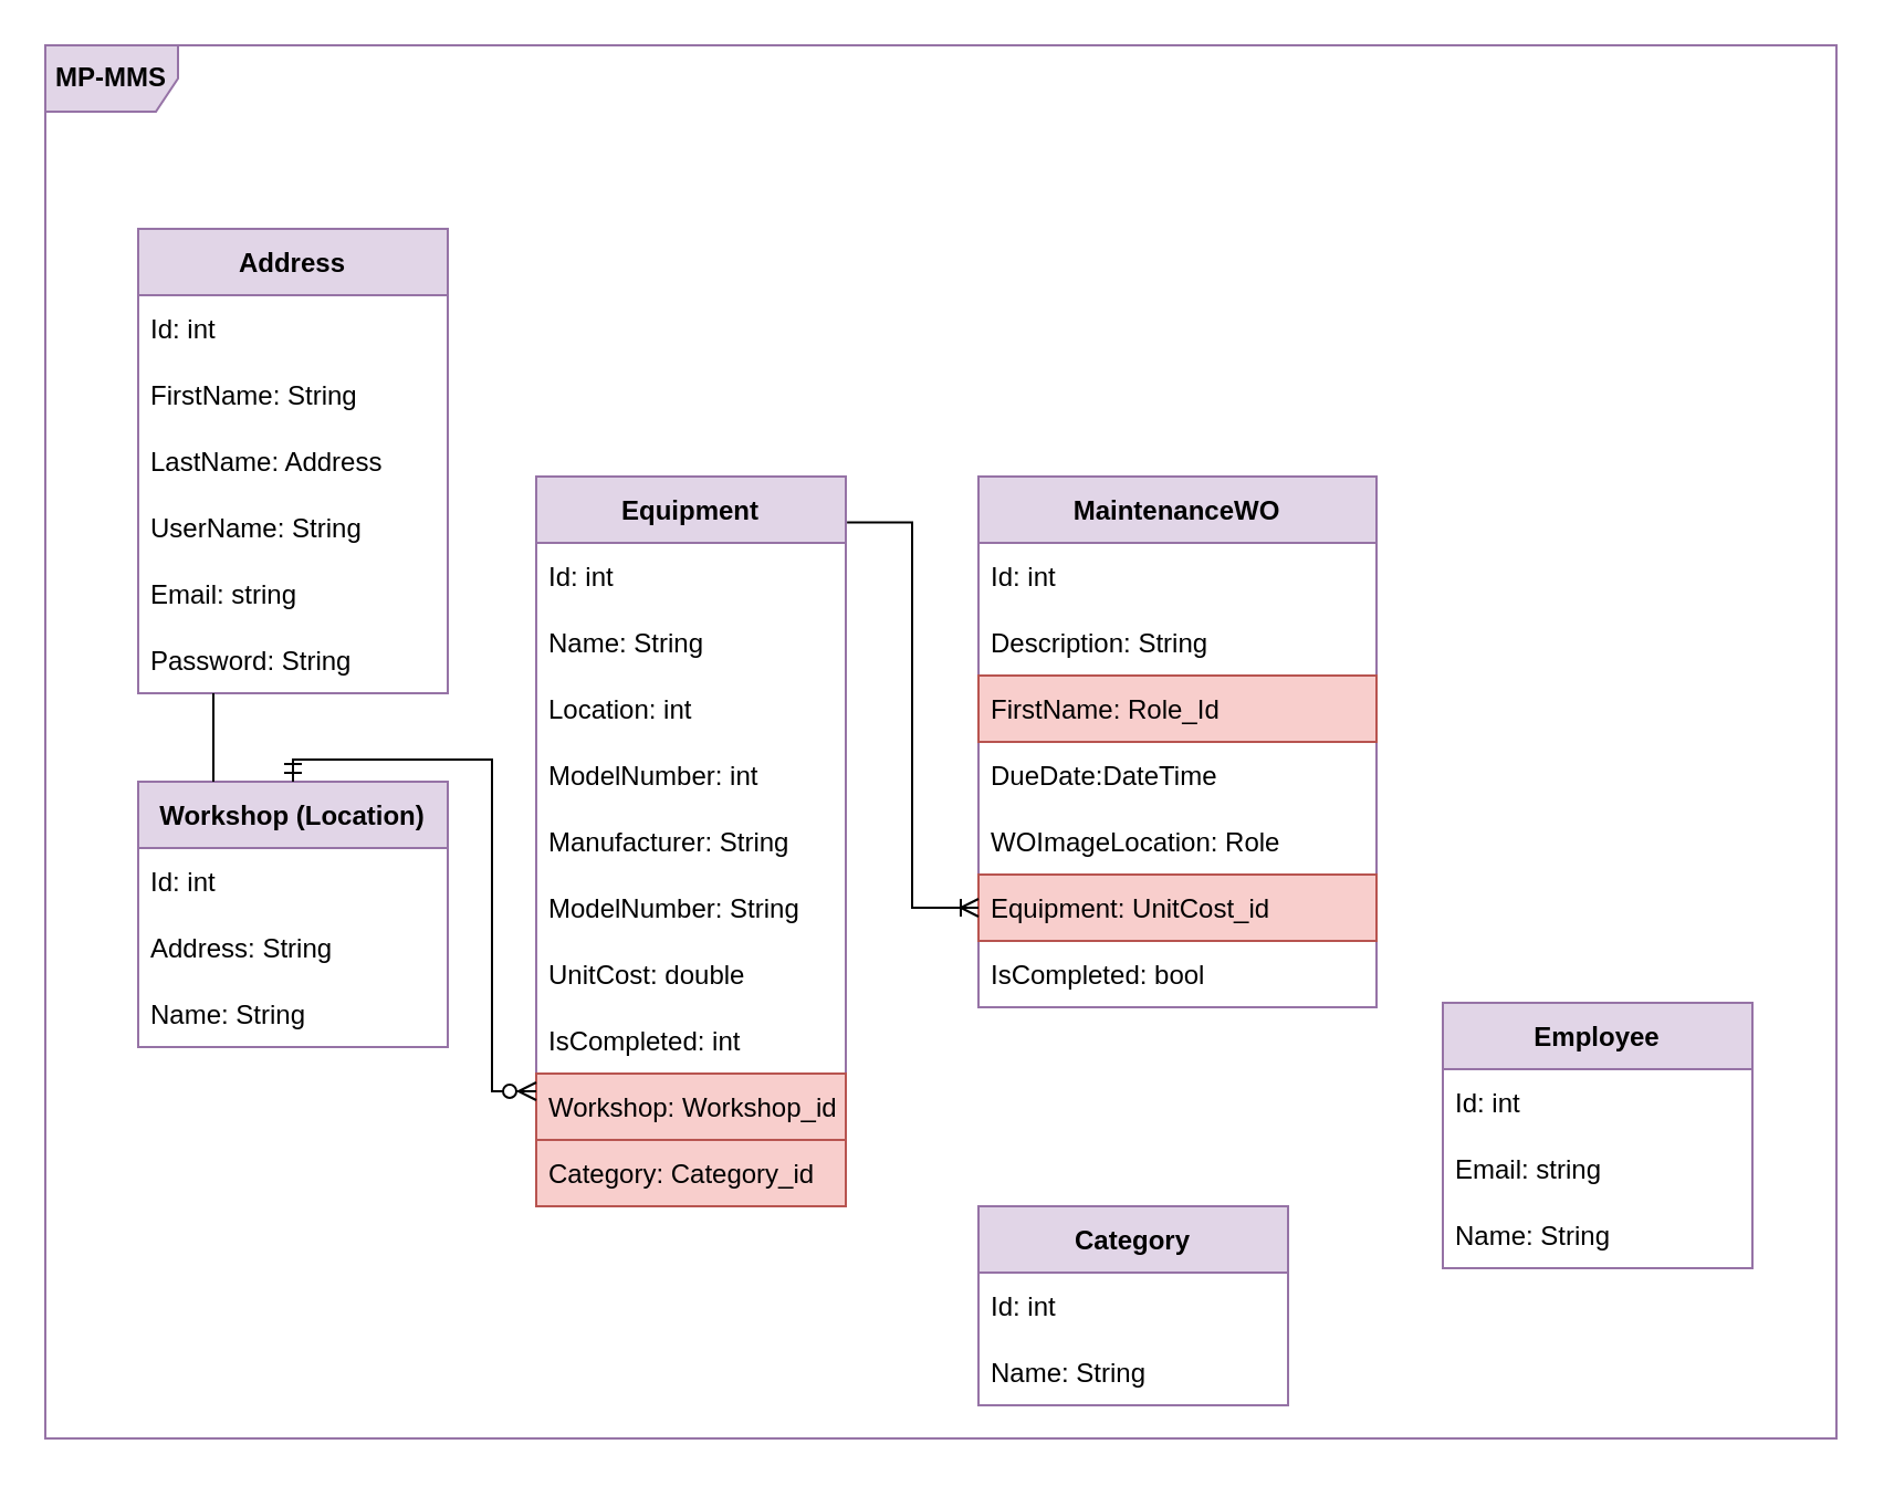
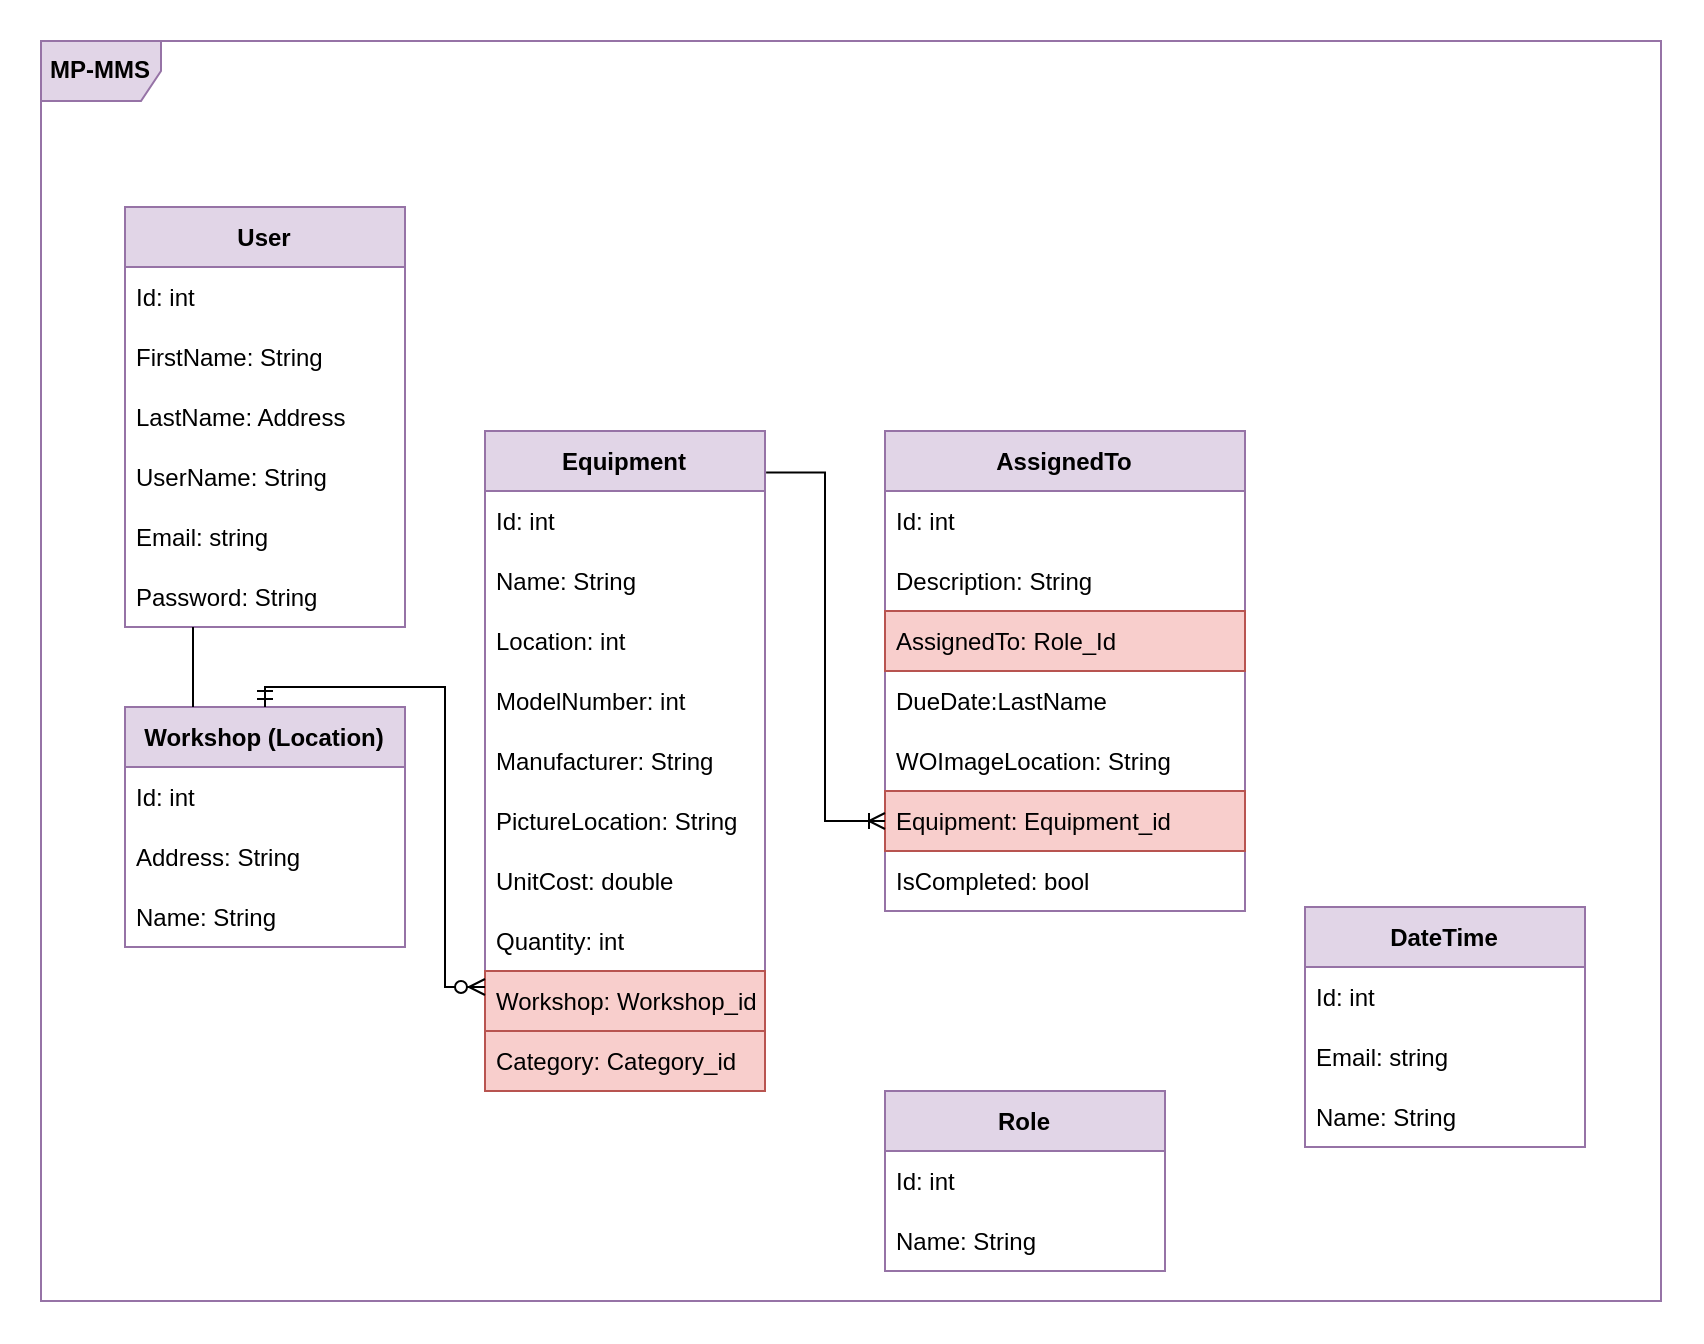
  <mxCell id="0" />
  <mxCell id="1" parent="0" />
  <mxCell id="2" value="&lt;b&gt;MP-MMS&lt;/b&gt;" style="shape=umlFrame;whiteSpace=wrap;html=1;rounded=0;glass=0;fillColor=#e1d5e7;strokeColor=#9673a6;" parent="1" vertex="1"><mxGeometry x="20" y="20" width="810" height="630" as="geometry" /></mxCell>
- <mxCell id="3" value="Address" style="swimlane;fontStyle=1;childLayout=stackLayout;horizontal=1;startSize=30;horizontalStack=0;resizeParent=1;resizeParentMax=0;resizeLast=0;collapsible=1;marginBottom=0;swimlaneLine=1;glass=0;fillColor=#e1d5e7;strokeColor=#9673a6;" parent="1" vertex="1"><mxGeometry x="62" y="103" width="140" height="210" as="geometry" /></mxCell>
+ <mxCell id="3" value="User" style="swimlane;fontStyle=1;childLayout=stackLayout;horizontal=1;startSize=30;horizontalStack=0;resizeParent=1;resizeParentMax=0;resizeLast=0;collapsible=1;marginBottom=0;swimlaneLine=1;glass=0;fillColor=#e1d5e7;strokeColor=#9673a6;" parent="1" vertex="1"><mxGeometry x="62" y="103" width="140" height="210" as="geometry" /></mxCell>
  <mxCell id="4" value="Id: int" style="text;strokeColor=none;fillColor=none;align=left;verticalAlign=middle;spacingLeft=4;spacingRight=4;overflow=hidden;points=[[0,0.5],[1,0.5]];portConstraint=eastwest;rotatable=0;" parent="3" vertex="1"><mxGeometry y="30" width="140" height="30" as="geometry" /></mxCell>
  <mxCell id="5" value="FirstName: String" style="text;strokeColor=none;fillColor=none;align=left;verticalAlign=middle;spacingLeft=4;spacingRight=4;overflow=hidden;points=[[0,0.5],[1,0.5]];portConstraint=eastwest;rotatable=0;" parent="3" vertex="1"><mxGeometry y="60" width="140" height="30" as="geometry" /></mxCell>
  <mxCell id="6" value="LastName: Address" style="text;strokeColor=none;fillColor=none;align=left;verticalAlign=middle;spacingLeft=4;spacingRight=4;overflow=hidden;points=[[0,0.5],[1,0.5]];portConstraint=eastwest;rotatable=0;" parent="3" vertex="1"><mxGeometry y="90" width="140" height="30" as="geometry" /></mxCell>
  <mxCell id="7" value="UserName: String" style="text;strokeColor=none;fillColor=none;align=left;verticalAlign=middle;spacingLeft=4;spacingRight=4;overflow=hidden;points=[[0,0.5],[1,0.5]];portConstraint=eastwest;rotatable=0;rounded=0;" parent="3" vertex="1"><mxGeometry y="120" width="140" height="30" as="geometry" /></mxCell>
  <mxCell id="8" value="Email: string    " style="text;strokeColor=none;fillColor=none;align=left;verticalAlign=middle;spacingLeft=4;spacingRight=4;overflow=hidden;points=[[0,0.5],[1,0.5]];portConstraint=eastwest;rotatable=0;" parent="3" vertex="1"><mxGeometry y="150" width="140" height="30" as="geometry" /></mxCell>
  <mxCell id="9" value="Password: String" style="text;strokeColor=none;fillColor=none;align=left;verticalAlign=middle;spacingLeft=4;spacingRight=4;overflow=hidden;points=[[0,0.5],[1,0.5]];portConstraint=eastwest;rotatable=0;" parent="3" vertex="1"><mxGeometry y="180" width="140" height="30" as="geometry" /></mxCell>
  <mxCell id="10" value="Equipment" style="swimlane;fontStyle=1;childLayout=stackLayout;horizontal=1;startSize=30;horizontalStack=0;resizeParent=1;resizeParentMax=0;resizeLast=0;collapsible=1;marginBottom=0;rounded=0;glass=0;fillColor=#e1d5e7;strokeColor=#9673a6;" parent="1" vertex="1"><mxGeometry x="242" y="215" width="140" height="330" as="geometry" /></mxCell>
  <mxCell id="11" value="Id: int" style="text;strokeColor=none;fillColor=none;align=left;verticalAlign=middle;spacingLeft=4;spacingRight=4;overflow=hidden;points=[[0,0.5],[1,0.5]];portConstraint=eastwest;rotatable=0;rounded=0;glass=0;" parent="10" vertex="1"><mxGeometry y="30" width="140" height="30" as="geometry" /></mxCell>
  <mxCell id="12" value="Name: String" style="text;strokeColor=none;fillColor=none;align=left;verticalAlign=middle;spacingLeft=4;spacingRight=4;overflow=hidden;points=[[0,0.5],[1,0.5]];portConstraint=eastwest;rotatable=0;rounded=0;glass=0;" parent="10" vertex="1"><mxGeometry y="60" width="140" height="30" as="geometry" /></mxCell>
  <mxCell id="13" value="Location: int" style="text;strokeColor=none;fillColor=none;align=left;verticalAlign=middle;spacingLeft=4;spacingRight=4;overflow=hidden;points=[[0,0.5],[1,0.5]];portConstraint=eastwest;rotatable=0;rounded=0;glass=0;" parent="10" vertex="1"><mxGeometry y="90" width="140" height="30" as="geometry" /></mxCell>
  <mxCell id="14" value="ModelNumber: int" style="text;strokeColor=none;fillColor=none;align=left;verticalAlign=middle;spacingLeft=4;spacingRight=4;overflow=hidden;points=[[0,0.5],[1,0.5]];portConstraint=eastwest;rotatable=0;rounded=0;glass=0;" parent="10" vertex="1"><mxGeometry y="120" width="140" height="30" as="geometry" /></mxCell>
  <mxCell id="15" value="Manufacturer: String" style="text;strokeColor=none;fillColor=none;align=left;verticalAlign=middle;spacingLeft=4;spacingRight=4;overflow=hidden;points=[[0,0.5],[1,0.5]];portConstraint=eastwest;rotatable=0;rounded=0;glass=0;" parent="10" vertex="1"><mxGeometry y="150" width="140" height="30" as="geometry" /></mxCell>
- <mxCell id="16" value="ModelNumber: String " style="text;strokeColor=none;fillColor=none;align=left;verticalAlign=middle;spacingLeft=4;spacingRight=4;overflow=hidden;points=[[0,0.5],[1,0.5]];portConstraint=eastwest;rotatable=0;rounded=0;glass=0;" parent="10" vertex="1"><mxGeometry y="180" width="140" height="30" as="geometry" /></mxCell>
+ <mxCell id="16" value="PictureLocation: String " style="text;strokeColor=none;fillColor=none;align=left;verticalAlign=middle;spacingLeft=4;spacingRight=4;overflow=hidden;points=[[0,0.5],[1,0.5]];portConstraint=eastwest;rotatable=0;rounded=0;glass=0;" parent="10" vertex="1"><mxGeometry y="180" width="140" height="30" as="geometry" /></mxCell>
  <mxCell id="17" value="UnitCost: double" style="text;strokeColor=none;fillColor=none;align=left;verticalAlign=middle;spacingLeft=4;spacingRight=4;overflow=hidden;points=[[0,0.5],[1,0.5]];portConstraint=eastwest;rotatable=0;rounded=0;glass=0;" parent="10" vertex="1"><mxGeometry y="210" width="140" height="30" as="geometry" /></mxCell>
- <mxCell id="18" value="IsCompleted: int" style="text;strokeColor=none;fillColor=none;align=left;verticalAlign=middle;spacingLeft=4;spacingRight=4;overflow=hidden;points=[[0,0.5],[1,0.5]];portConstraint=eastwest;rotatable=0;rounded=0;glass=0;" parent="10" vertex="1"><mxGeometry y="240" width="140" height="30" as="geometry" /></mxCell>
+ <mxCell id="18" value="Quantity: int" style="text;strokeColor=none;fillColor=none;align=left;verticalAlign=middle;spacingLeft=4;spacingRight=4;overflow=hidden;points=[[0,0.5],[1,0.5]];portConstraint=eastwest;rotatable=0;rounded=0;glass=0;" parent="10" vertex="1"><mxGeometry y="240" width="140" height="30" as="geometry" /></mxCell>
  <mxCell id="19" value="Workshop: Workshop_id" style="text;strokeColor=#b85450;fillColor=#f8cecc;align=left;verticalAlign=middle;spacingLeft=4;spacingRight=4;overflow=hidden;points=[[0,0.5],[1,0.5]];portConstraint=eastwest;rotatable=0;rounded=0;glass=0;" parent="10" vertex="1"><mxGeometry y="270" width="140" height="30" as="geometry" /></mxCell>
  <mxCell id="20" value="Category: Category_id" style="text;strokeColor=#b85450;fillColor=#f8cecc;align=left;verticalAlign=middle;spacingLeft=4;spacingRight=4;overflow=hidden;points=[[0,0.5],[1,0.5]];portConstraint=eastwest;rotatable=0;rounded=0;glass=0;" vertex="1" parent="10"><mxGeometry y="300" width="140" height="30" as="geometry" /></mxCell>
  <mxCell id="21" value="Workshop (Location)" style="swimlane;fontStyle=1;childLayout=stackLayout;horizontal=1;startSize=30;horizontalStack=0;resizeParent=1;resizeParentMax=0;resizeLast=0;collapsible=1;marginBottom=0;rounded=0;glass=0;fillColor=#e1d5e7;strokeColor=#9673a6;" parent="1" vertex="1"><mxGeometry x="62" y="353" width="140" height="120" as="geometry" /></mxCell>
  <mxCell id="22" value="Id: int" style="text;strokeColor=none;fillColor=none;align=left;verticalAlign=middle;spacingLeft=4;spacingRight=4;overflow=hidden;points=[[0,0.5],[1,0.5]];portConstraint=eastwest;rotatable=0;rounded=0;glass=0;" parent="21" vertex="1"><mxGeometry y="30" width="140" height="30" as="geometry" /></mxCell>
  <mxCell id="23" value="Address: String" style="text;strokeColor=none;fillColor=none;align=left;verticalAlign=middle;spacingLeft=4;spacingRight=4;overflow=hidden;points=[[0,0.5],[1,0.5]];portConstraint=eastwest;rotatable=0;rounded=0;glass=0;" parent="21" vertex="1"><mxGeometry y="60" width="140" height="30" as="geometry" /></mxCell>
  <mxCell id="24" value="Name: String" style="text;strokeColor=none;fillColor=none;align=left;verticalAlign=middle;spacingLeft=4;spacingRight=4;overflow=hidden;points=[[0,0.5],[1,0.5]];portConstraint=eastwest;rotatable=0;rounded=0;glass=0;" parent="21" vertex="1"><mxGeometry y="90" width="140" height="30" as="geometry" /></mxCell>
- <mxCell id="25" value="MaintenanceWO" style="swimlane;fontStyle=1;childLayout=stackLayout;horizontal=1;startSize=30;horizontalStack=0;resizeParent=1;resizeParentMax=0;resizeLast=0;collapsible=1;marginBottom=0;rounded=0;glass=0;fillColor=#e1d5e7;strokeColor=#9673a6;" parent="1" vertex="1"><mxGeometry x="442" y="215" width="180" height="240" as="geometry"><mxRectangle x="480" y="190" width="70" height="30" as="alternateBounds" /></mxGeometry></mxCell>
+ <mxCell id="25" value="AssignedTo" style="swimlane;fontStyle=1;childLayout=stackLayout;horizontal=1;startSize=30;horizontalStack=0;resizeParent=1;resizeParentMax=0;resizeLast=0;collapsible=1;marginBottom=0;rounded=0;glass=0;fillColor=#e1d5e7;strokeColor=#9673a6;" parent="1" vertex="1"><mxGeometry x="442" y="215" width="180" height="240" as="geometry"><mxRectangle x="480" y="190" width="70" height="30" as="alternateBounds" /></mxGeometry></mxCell>
  <mxCell id="26" value="Id: int" style="text;strokeColor=none;fillColor=none;align=left;verticalAlign=middle;spacingLeft=4;spacingRight=4;overflow=hidden;points=[[0,0.5],[1,0.5]];portConstraint=eastwest;rotatable=0;rounded=0;glass=0;" parent="25" vertex="1"><mxGeometry y="30" width="180" height="30" as="geometry" /></mxCell>
  <mxCell id="27" value="Description: String" style="text;strokeColor=none;fillColor=none;align=left;verticalAlign=middle;spacingLeft=4;spacingRight=4;overflow=hidden;points=[[0,0.5],[1,0.5]];portConstraint=eastwest;rotatable=0;rounded=0;glass=0;" parent="25" vertex="1"><mxGeometry y="60" width="180" height="30" as="geometry" /></mxCell>
- <mxCell id="28" value="FirstName: Role_Id" style="text;strokeColor=#b85450;fillColor=#f8cecc;align=left;verticalAlign=middle;spacingLeft=4;spacingRight=4;overflow=hidden;points=[[0,0.5],[1,0.5]];portConstraint=eastwest;rotatable=0;rounded=0;glass=0;" parent="25" vertex="1"><mxGeometry y="90" width="180" height="30" as="geometry" /></mxCell>
- <mxCell id="29" value="DueDate:DateTime" style="text;align=left;verticalAlign=middle;spacingLeft=4;spacingRight=4;overflow=hidden;points=[[0,0.5],[1,0.5]];portConstraint=eastwest;rotatable=0;rounded=0;glass=0;" parent="25" vertex="1"><mxGeometry y="120" width="180" height="30" as="geometry" /></mxCell>
- <mxCell id="30" value="WOImageLocation: Role" style="text;strokeColor=none;fillColor=none;align=left;verticalAlign=middle;spacingLeft=4;spacingRight=4;overflow=hidden;points=[[0,0.5],[1,0.5]];portConstraint=eastwest;rotatable=0;rounded=0;glass=0;" parent="25" vertex="1"><mxGeometry y="150" width="180" height="30" as="geometry" /></mxCell>
- <mxCell id="31" value="Equipment: UnitCost_id" style="text;strokeColor=#b85450;fillColor=#f8cecc;align=left;verticalAlign=middle;spacingLeft=4;spacingRight=4;overflow=hidden;points=[[0,0.5],[1,0.5]];portConstraint=eastwest;rotatable=0;rounded=0;glass=0;" parent="25" vertex="1"><mxGeometry y="180" width="180" height="30" as="geometry" /></mxCell>
+ <mxCell id="28" value="AssignedTo: Role_Id" style="text;strokeColor=#b85450;fillColor=#f8cecc;align=left;verticalAlign=middle;spacingLeft=4;spacingRight=4;overflow=hidden;points=[[0,0.5],[1,0.5]];portConstraint=eastwest;rotatable=0;rounded=0;glass=0;" parent="25" vertex="1"><mxGeometry y="90" width="180" height="30" as="geometry" /></mxCell>
+ <mxCell id="29" value="DueDate:LastName" style="text;align=left;verticalAlign=middle;spacingLeft=4;spacingRight=4;overflow=hidden;points=[[0,0.5],[1,0.5]];portConstraint=eastwest;rotatable=0;rounded=0;glass=0;" parent="25" vertex="1"><mxGeometry y="120" width="180" height="30" as="geometry" /></mxCell>
+ <mxCell id="30" value="WOImageLocation: String" style="text;strokeColor=none;fillColor=none;align=left;verticalAlign=middle;spacingLeft=4;spacingRight=4;overflow=hidden;points=[[0,0.5],[1,0.5]];portConstraint=eastwest;rotatable=0;rounded=0;glass=0;" parent="25" vertex="1"><mxGeometry y="150" width="180" height="30" as="geometry" /></mxCell>
+ <mxCell id="31" value="Equipment: Equipment_id" style="text;strokeColor=#b85450;fillColor=#f8cecc;align=left;verticalAlign=middle;spacingLeft=4;spacingRight=4;overflow=hidden;points=[[0,0.5],[1,0.5]];portConstraint=eastwest;rotatable=0;rounded=0;glass=0;" parent="25" vertex="1"><mxGeometry y="180" width="180" height="30" as="geometry" /></mxCell>
  <mxCell id="32" value="IsCompleted: bool" style="text;align=left;verticalAlign=middle;spacingLeft=4;spacingRight=4;overflow=hidden;points=[[0,0.5],[1,0.5]];portConstraint=eastwest;rotatable=0;rounded=0;glass=0;" parent="25" vertex="1"><mxGeometry y="210" width="180" height="30" as="geometry" /></mxCell>
- <mxCell id="33" value="Employee" style="swimlane;fontStyle=1;childLayout=stackLayout;horizontal=1;startSize=30;horizontalStack=0;resizeParent=1;resizeParentMax=0;resizeLast=0;collapsible=1;marginBottom=0;swimlaneLine=1;glass=0;fillColor=#e1d5e7;strokeColor=#9673a6;" parent="1" vertex="1"><mxGeometry x="652" y="453" width="140" height="120" as="geometry" /></mxCell>
+ <mxCell id="33" value="DateTime" style="swimlane;fontStyle=1;childLayout=stackLayout;horizontal=1;startSize=30;horizontalStack=0;resizeParent=1;resizeParentMax=0;resizeLast=0;collapsible=1;marginBottom=0;swimlaneLine=1;glass=0;fillColor=#e1d5e7;strokeColor=#9673a6;" parent="1" vertex="1"><mxGeometry x="652" y="453" width="140" height="120" as="geometry" /></mxCell>
  <mxCell id="34" value="Id: int" style="text;strokeColor=none;fillColor=none;align=left;verticalAlign=middle;spacingLeft=4;spacingRight=4;overflow=hidden;points=[[0,0.5],[1,0.5]];portConstraint=eastwest;rotatable=0;" parent="33" vertex="1"><mxGeometry y="30" width="140" height="30" as="geometry" /></mxCell>
  <mxCell id="35" value="Email: string    " style="text;strokeColor=none;fillColor=none;align=left;verticalAlign=middle;spacingLeft=4;spacingRight=4;overflow=hidden;points=[[0,0.5],[1,0.5]];portConstraint=eastwest;rotatable=0;" parent="33" vertex="1"><mxGeometry y="60" width="140" height="30" as="geometry" /></mxCell>
  <mxCell id="36" value="Name: String" style="text;strokeColor=none;fillColor=none;align=left;verticalAlign=middle;spacingLeft=4;spacingRight=4;overflow=hidden;points=[[0,0.5],[1,0.5]];portConstraint=eastwest;rotatable=0;rounded=0;" parent="33" vertex="1"><mxGeometry y="90" width="140" height="30" as="geometry" /></mxCell>
  <mxCell id="37" value="" style="endArrow=none;html=1;rounded=0;" parent="1" edge="1"><mxGeometry relative="1" as="geometry"><mxPoint x="96" y="353" as="sourcePoint" /><mxPoint x="96" y="313" as="targetPoint" /></mxGeometry></mxCell>
  <mxCell id="38" value="" style="fontSize=12;html=1;endArrow=ERoneToMany;rounded=0;entryX=0;entryY=0.5;entryDx=0;entryDy=0;edgeStyle=elbowEdgeStyle;exitX=1.004;exitY=0.063;exitDx=0;exitDy=0;exitPerimeter=0;" parent="1" source="10" target="31" edge="1"><mxGeometry width="100" height="100" relative="1" as="geometry"><mxPoint x="372" y="483" as="sourcePoint" /><mxPoint x="472" y="383" as="targetPoint" /></mxGeometry></mxCell>
  <mxCell id="39" value="" style="edgeStyle=orthogonalEdgeStyle;fontSize=12;html=1;endArrow=ERzeroToMany;startArrow=ERmandOne;rounded=0;exitX=0.5;exitY=0;exitDx=0;exitDy=0;" parent="1" source="21" edge="1"><mxGeometry width="100" height="100" relative="1" as="geometry"><mxPoint x="232" y="303" as="sourcePoint" /><mxPoint x="242" y="493" as="targetPoint" /><Array as="points"><mxPoint x="132" y="343" /><mxPoint x="222" y="343" /><mxPoint x="222" y="493" /></Array></mxGeometry></mxCell>
- <mxCell id="40" value="Category" style="swimlane;fontStyle=1;childLayout=stackLayout;horizontal=1;startSize=30;horizontalStack=0;resizeParent=1;resizeParentMax=0;resizeLast=0;collapsible=1;marginBottom=0;rounded=0;glass=0;fillColor=#e1d5e7;strokeColor=#9673a6;" vertex="1" parent="1"><mxGeometry x="442" y="545" width="140" height="90" as="geometry" /></mxCell>
+ <mxCell id="40" value="Role" style="swimlane;fontStyle=1;childLayout=stackLayout;horizontal=1;startSize=30;horizontalStack=0;resizeParent=1;resizeParentMax=0;resizeLast=0;collapsible=1;marginBottom=0;rounded=0;glass=0;fillColor=#e1d5e7;strokeColor=#9673a6;" vertex="1" parent="1"><mxGeometry x="442" y="545" width="140" height="90" as="geometry" /></mxCell>
  <mxCell id="41" value="Id: int" style="text;strokeColor=none;fillColor=none;align=left;verticalAlign=middle;spacingLeft=4;spacingRight=4;overflow=hidden;points=[[0,0.5],[1,0.5]];portConstraint=eastwest;rotatable=0;rounded=0;glass=0;" vertex="1" parent="40"><mxGeometry y="30" width="140" height="30" as="geometry" /></mxCell>
  <mxCell id="42" value="Name: String" style="text;strokeColor=none;fillColor=none;align=left;verticalAlign=middle;spacingLeft=4;spacingRight=4;overflow=hidden;points=[[0,0.5],[1,0.5]];portConstraint=eastwest;rotatable=0;rounded=0;glass=0;" vertex="1" parent="40"><mxGeometry y="60" width="140" height="30" as="geometry" /></mxCell>
